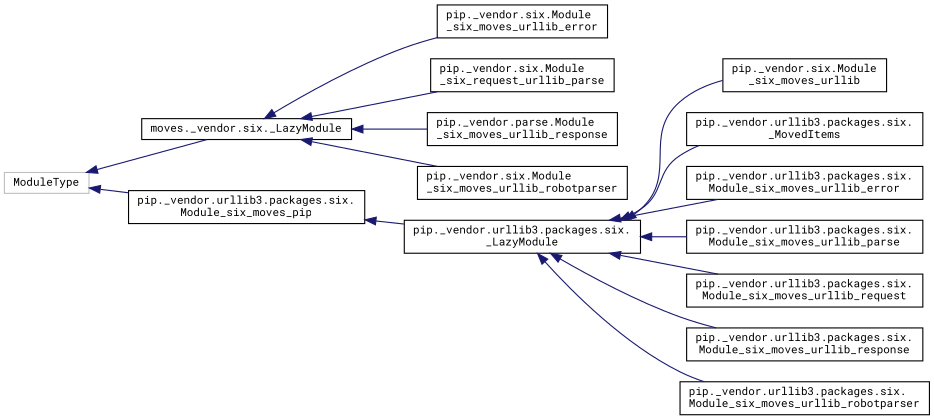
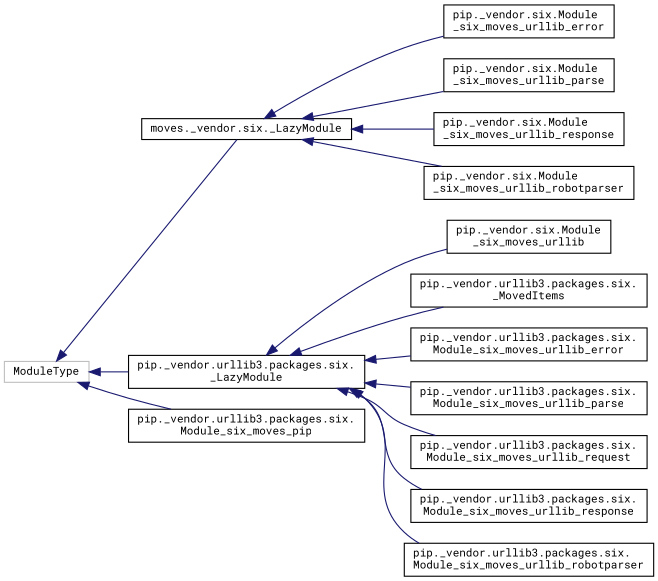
  digraph {
    fontname="Roboto Mono"
    rankdir=LR
    node [color=black fillcolor=white fontname="Roboto Mono" fontsize=10 shape=record style=filled]
    edge [color=midnightblue dir=back fontname="Roboto Mono" fontsize=10 labelfontname=Helvetica labelfontsize=10 style=solid]
    n1 [color=grey75 height=0.2 label=ModuleType width=0.4]
    n2 [height=0.2 label="moves._vendor.six._LazyModule" width=0.4]
    n3 [height=0.2 label="pip._vendor.urllib3.packages.six.\l_LazyModule" width=0.4]
    n4 [height=0.2 label="pip._vendor.urllib3.packages.six.\lModule_six_moves_pip" width=0.4]
    n5 [height=0.2 label="pip._vendor.six.Module\l_six_moves_urllib_error" width=0.4]
-   n6 [height=0.2 label="pip._vendor.six.Module\l_six_request_urllib_parse" width=0.4]
-   n7 [height=0.2 label="pip._vendor.parse.Module\l_six_moves_urllib_response" width=0.4]
+   n6 [height=0.2 label="pip._vendor.six.Module\l_six_moves_urllib_parse" width=0.4]
+   n7 [height=0.2 label="pip._vendor.six.Module\l_six_moves_urllib_response" width=0.4]
    n8 [height=0.2 label="pip._vendor.six.Module\l_six_moves_urllib_robotparser" width=0.4]
    n9 [height=0.2 label="pip._vendor.six.Module\l_six_moves_urllib" width=0.4]
    n10 [height=0.2 label="pip._vendor.urllib3.packages.six.\l_MovedItems" width=0.4]
    n11 [height=0.2 label="pip._vendor.urllib3.packages.six.\lModule_six_moves_urllib_error" width=0.4]
    n12 [height=0.2 label="pip._vendor.urllib3.packages.six.\lModule_six_moves_urllib_parse" width=0.4]
    n13 [height=0.2 label="pip._vendor.urllib3.packages.six.\lModule_six_moves_urllib_request" width=0.4]
    n14 [height=0.2 label="pip._vendor.urllib3.packages.six.\lModule_six_moves_urllib_response" width=0.4]
    n15 [height=0.2 label="pip._vendor.urllib3.packages.six.\lModule_six_moves_urllib_robotparser" width=0.4]
    n1 -> n2
-   n4 -> n3
+   n1 -> n3
    n1 -> n4
    n2 -> n5
    n2 -> n6
    n2 -> n7
    n2 -> n8
    n3 -> n9
    n3 -> n10
    n3 -> n11
    n3 -> n12
    n3 -> n13
    n3 -> n14
    n3 -> n15
  }
